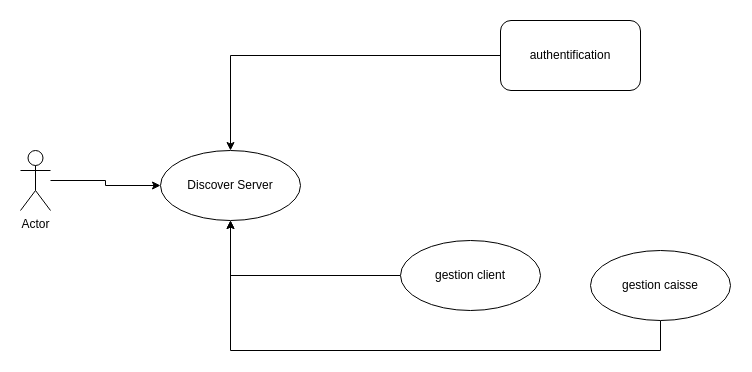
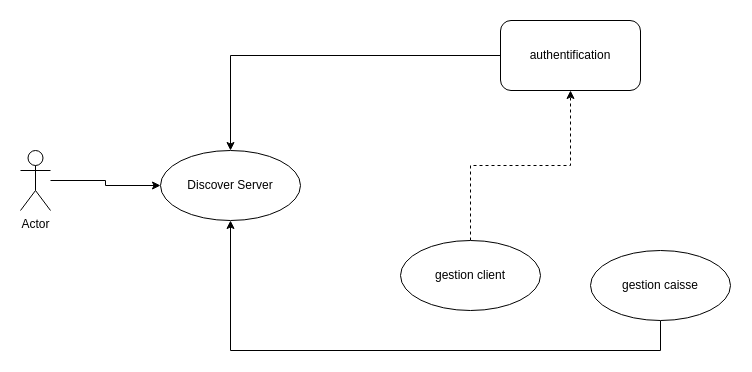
  <mxCell id="0" />
  <mxCell id="1" parent="0" />
- <mxCell id="3" style="edgeStyle=orthogonalEdgeStyle;rounded=0;orthogonalLoop=1;jettySize=auto;html=1;" edge="1" parent="1" source="4" target="11"><mxGeometry relative="1" as="geometry"><mxPoint x="240" y="230" as="targetPoint" /></mxGeometry></mxCell>
+ <mxCell id="2" style="edgeStyle=orthogonalEdgeStyle;rounded=0;orthogonalLoop=1;jettySize=auto;html=1;dashed=1;" parent="1" source="4" target="10" edge="1"><mxGeometry relative="1" as="geometry" /></mxCell>
  <mxCell id="4" value="gestion client" style="ellipse;whiteSpace=wrap;html=1;" parent="1" vertex="1"><mxGeometry x="400" y="240" width="140" height="70" as="geometry" /></mxCell>
  <mxCell id="5" style="edgeStyle=orthogonalEdgeStyle;rounded=0;orthogonalLoop=1;jettySize=auto;html=1;" edge="1" parent="1" source="6" target="11"><mxGeometry relative="1" as="geometry"><Array as="points"><mxPoint x="660" y="350" /><mxPoint x="230" y="350" /></Array></mxGeometry></mxCell>
  <mxCell id="6" value="gestion caisse" style="ellipse;whiteSpace=wrap;html=1;" parent="1" vertex="1"><mxGeometry x="590" y="250" width="140" height="70" as="geometry" /></mxCell>
  <mxCell id="7" style="edgeStyle=orthogonalEdgeStyle;rounded=0;orthogonalLoop=1;jettySize=auto;html=1;" edge="1" parent="1" source="8" target="11"><mxGeometry relative="1" as="geometry" /></mxCell>
  <mxCell id="8" value="Actor" style="shape=umlActor;verticalLabelPosition=bottom;verticalAlign=top;html=1;" parent="1" vertex="1"><mxGeometry x="20" y="150" width="30" height="60" as="geometry" /></mxCell>
  <mxCell id="9" style="edgeStyle=orthogonalEdgeStyle;rounded=0;orthogonalLoop=1;jettySize=auto;html=1;" edge="1" parent="1" source="10" target="11"><mxGeometry relative="1" as="geometry" /></mxCell>
  <mxCell id="10" value="authentification" style="whiteSpace=wrap;html=1;rounded=1;" parent="1" vertex="1"><mxGeometry x="500" y="20" width="140" height="70" as="geometry" /></mxCell>
  <mxCell id="11" value="Discover Server&lt;br&gt;" style="ellipse;whiteSpace=wrap;html=1;" vertex="1" parent="1"><mxGeometry x="160" y="150" width="140" height="70" as="geometry" /></mxCell>
